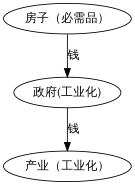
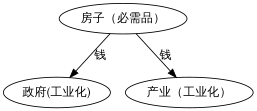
  digraph {
    fontname="EB Garamond"
    node [fontname="EB Garamond"]
    edge [fontname="EB Garamond"]
    n1 [label="政府(工业化)"]
    n2 [label="产业（工业化）"]
    n3 [label="房子（必需品）"]
-   n1 -> n2 [label="钱"]
+   n3 -> n2 [label="钱"]
    n3 -> n1 [label="钱"]
  }
